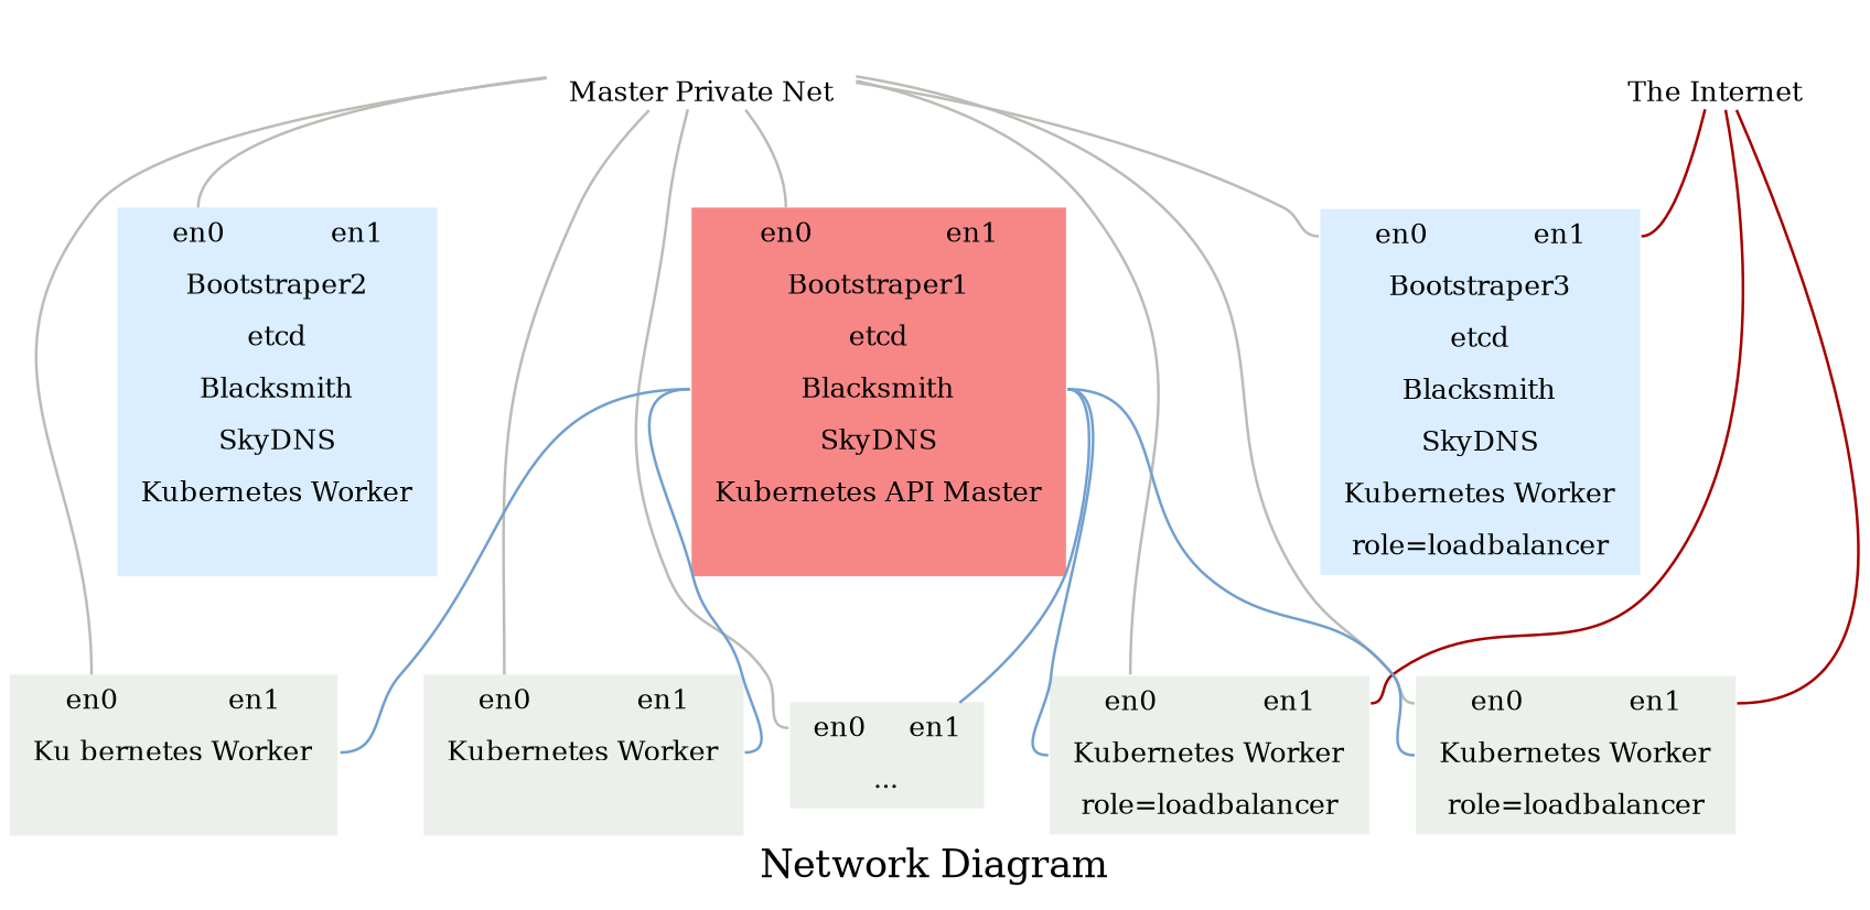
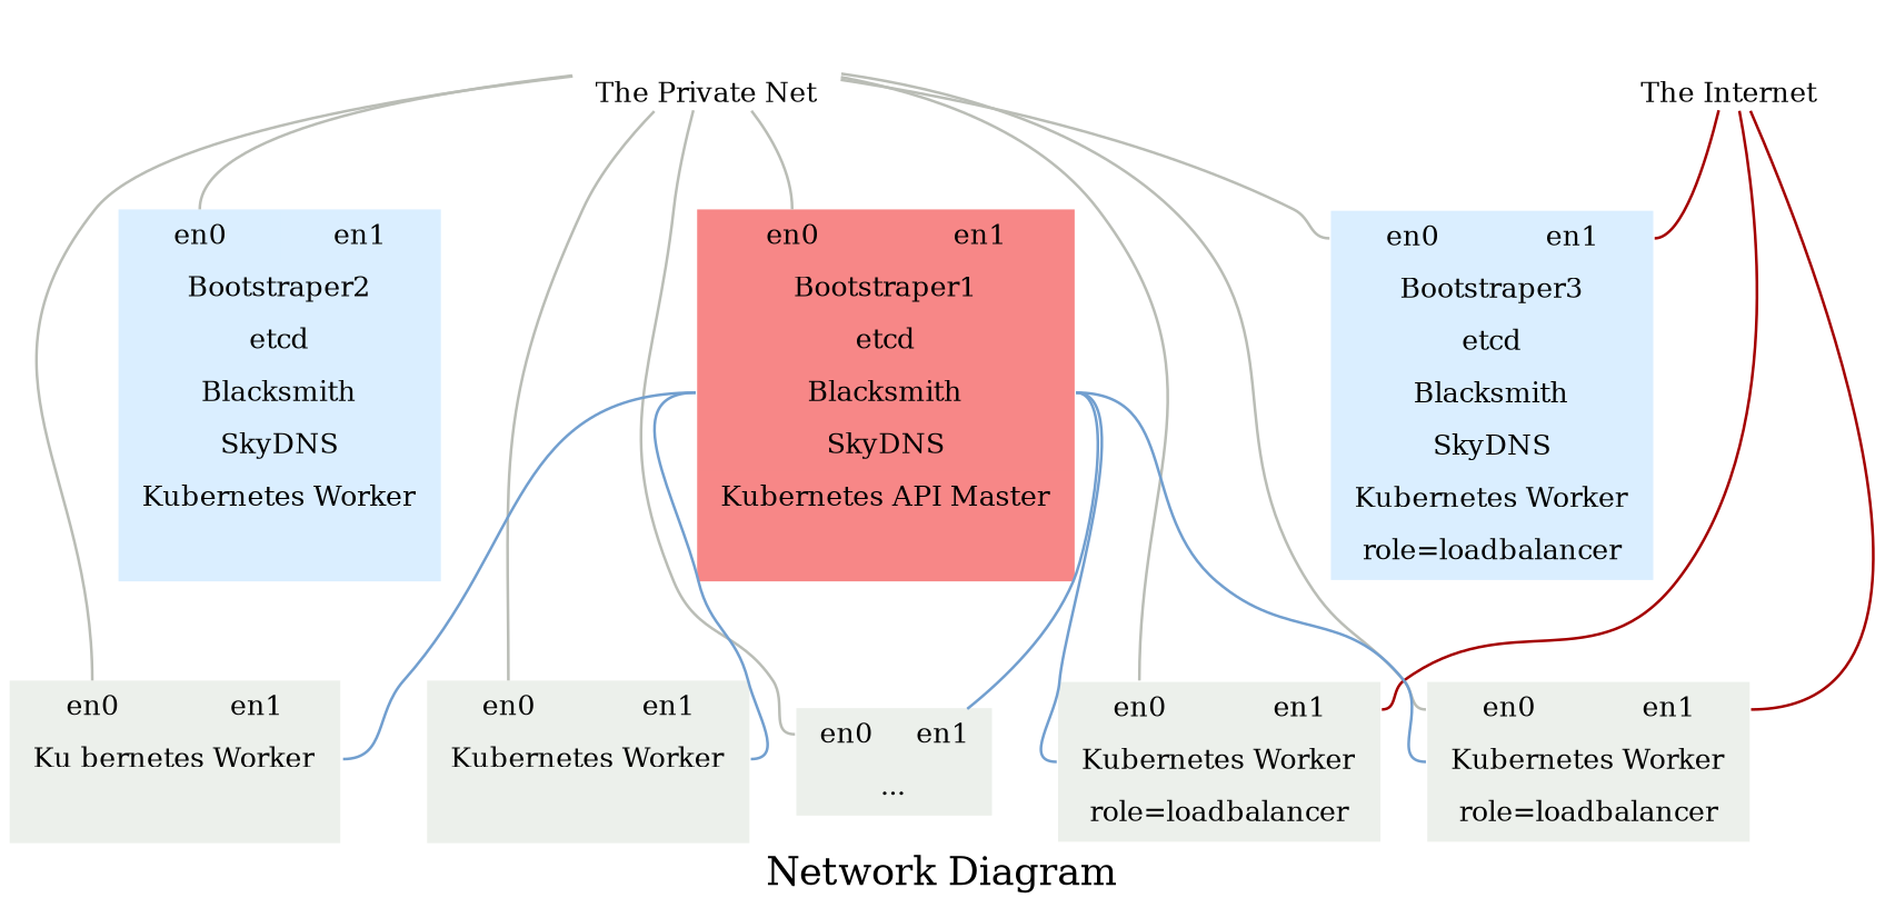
  graph {
    fontname="DejaVu Serif"
    label="Network Diagram"
    node [color="#ecf0eb" fontname="DejaVu Serif" fontsize=10 shape=record style=filled]
    edge [color="#babdb6" headport=en0 fontname="DejaVu Serif"]
-   n1 [color="#ffffff" label="Master Private Net" labelloc=b shape=none]
+   n1 [color="#ffffff" label="The Private Net" labelloc=b shape=none]
    n2 [color="#ffffff" label="The Internet" labelloc=b shape=none]
    n3 [color="#f78787" label="{{ <en0>en0 | <en1>en1 }|<f0> Bootstraper1|<f1> etcd\n  |<f2> Blacksmith\n  |<f3> SkyDNS\n  |<f4> Kubernetes API Master\n  |<f5> \n }"]
    n4 [color="#daeeff" label="{{ <en0>en0 | <en1>en1 }|<f0> Bootstraper2|<f1> etcd\n  |<f2> Blacksmith\n  |<f3> SkyDNS\n  |<f4> Kubernetes Worker\n  |<f5> \n }"]
    n5 [color="#daeeff" label="{{ <en0>en0 | <en1>en1 }|<f0> Bootstraper3|<f1> etcd\n  |<f2> Blacksmith\n  |<f3> SkyDNS\n  |<f4> Kubernetes Worker\n  |<f5> role=loadbalancer\n }"]
    n6 [label="{{ <en0>en0 | <en1>en1 }|<f0> Ku bernetes Worker\n  |<f2> \n }"]
    n7 [label="{{ <en0>en0 | <en1>en1 }|<f0> Kubernetes Worker\n  |<f2> \n }"]
    n8 [label="{{ <en0>en0 | <en1>en1 }|<f0> ...\n }"]
    n9 [label="{{ <en0>en0 | <en1>en1 }|<f0> Kubernetes Worker\n  |<f2> role=loadbalancer\n }"]
    n10 [label="{{ <en0>en0 | <en1>en1 }|<f0> Kubernetes Worker\n  |<f2> role=loadbalancer\n }"]
    subgraph sub_1 {
      rank=same
      n1
      n2
    }
    subgraph sub_2 {
      rank=same
      n3
      n4
      n5
    }
    subgraph sub_3 {
      rank=same
      n6
      n7
      n8
      n9
      n10
    }
    n1 -- n3
    n1 -- n4
    n1 -- n5
    n1 -- n6
    n1 -- n7
    n1 -- n8
    n1 -- n9
    n1 -- n10
    n2 -- n5 [color="#a40000" headport=en1]
    n2 -- n9 [color="#a40000" headport=en1]
    n2 -- n10 [color="#a40000" headport=en1]
    n3 -- n6 [color="#729fcf" headport=f0 tailport=f2]
    n3 -- n7 [color="#729fcf" headport=f0 tailport=f2]
    n3 -- n8 [color="#729fcf" tailport=f2 headport=""]
    n3 -- n9 [color="#729fcf" headport=f0 tailport=f2]
    n3 -- n10 [color="#729fcf" headport=f0 tailport=f2]
  }
